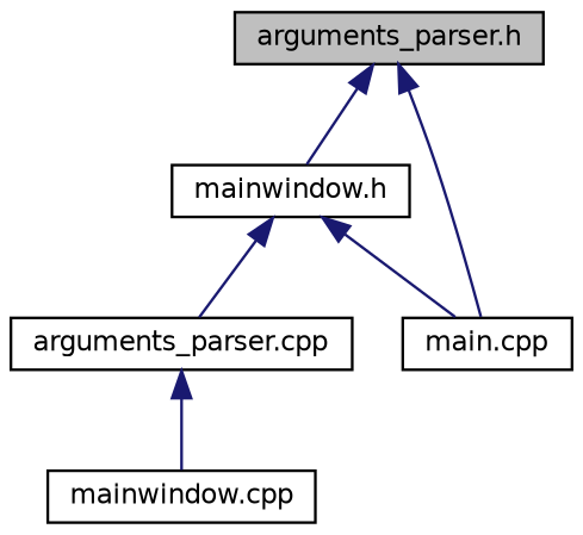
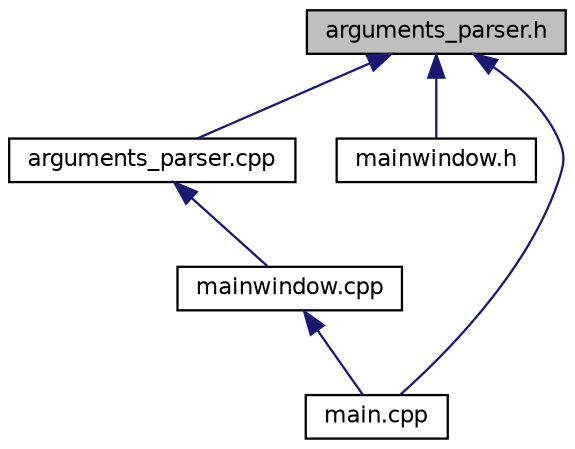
  digraph {
    node [color=black fillcolor=white fontname=Helvetica fontsize=10 shape=record style=filled]
    edge [color=midnightblue dir=back fontname=Helvetica fontsize=10 labelfontname=Helvetica labelfontsize=10 style=solid]
    n1 [fillcolor=grey75 fontcolor=black height=0.2 label="arguments_parser.h" width=0.4]
    n2 [height=0.2 label="arguments_parser.cpp" width=0.4]
    n3 [height=0.2 label="mainwindow.h" width=0.4]
    n4 [height=0.2 label="main.cpp" width=0.4]
    n5 [height=0.2 label="mainwindow.cpp" width=0.4]
-   n3 -> n2
+   n1 -> n2
    n1 -> n3
    n1 -> n4
    n2 -> n5
-   n3 -> n4
+   n5 -> n4
  }
